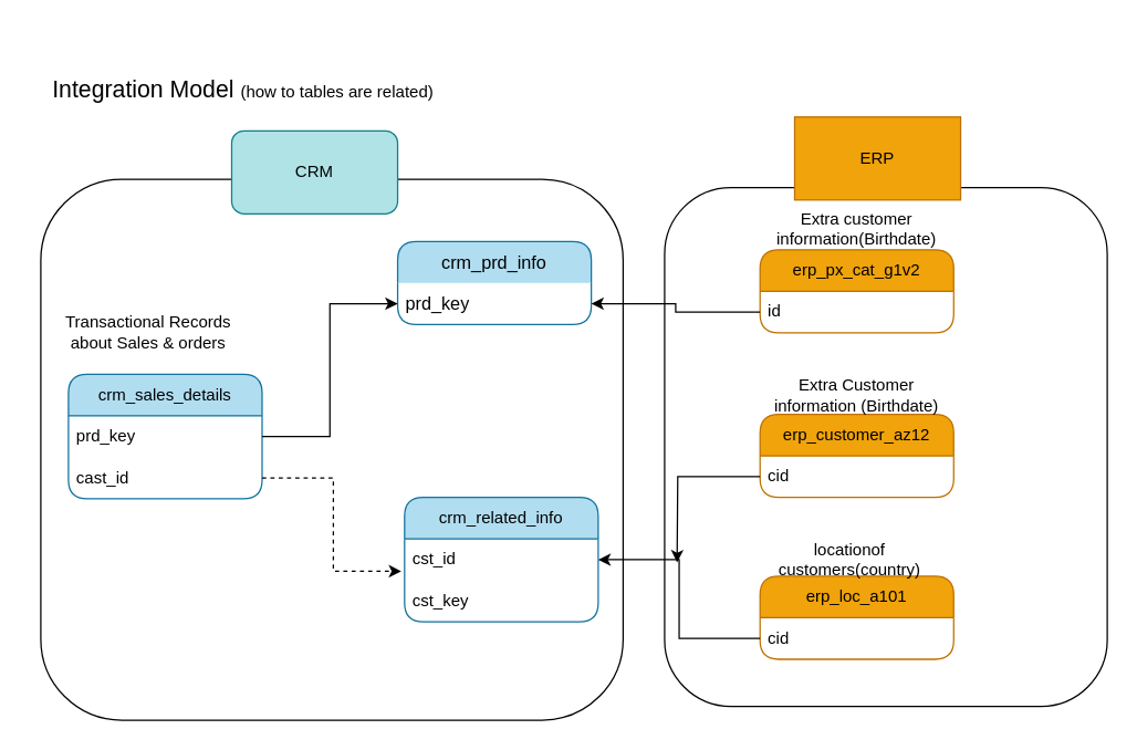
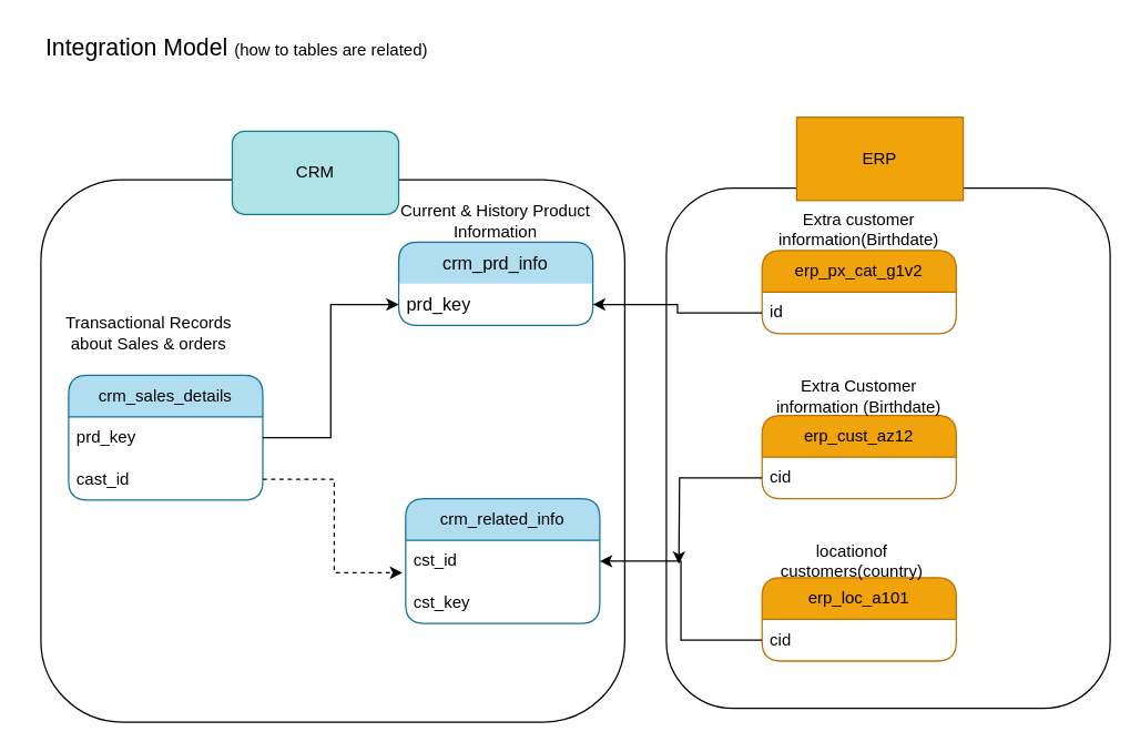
  <mxCell id="0" />
  <mxCell id="1" parent="0" />
  <mxCell id="2" value="&lt;font&gt;crm_prd_info&lt;/font&gt;" style="swimlane;fontStyle=0;childLayout=stackLayout;horizontal=1;startSize=30;horizontalStack=0;resizeParent=1;resizeParentMax=0;resizeLast=0;collapsible=1;marginBottom=0;whiteSpace=wrap;html=1;fontSize=13;fillColor=#b1ddf0;strokeColor=#10739e;rounded=1;swimlaneLine=0;" vertex="1" parent="1"><mxGeometry x="287" y="174" width="140" height="60" as="geometry" /></mxCell>
  <mxCell id="3" value="prd_key" style="text;align=left;verticalAlign=middle;spacingLeft=4;spacingRight=4;overflow=hidden;points=[[0,0.5],[1,0.5]];portConstraint=eastwest;rotatable=0;whiteSpace=wrap;html=1;fontSize=13;rounded=1;swimlaneLine=0;fillColor=none;strokeColor=none;" vertex="1" parent="2"><mxGeometry y="30" width="140" height="30" as="geometry" /></mxCell>
  <mxCell id="4" value="crm_sales_details" style="swimlane;fontStyle=0;childLayout=stackLayout;horizontal=1;startSize=30;horizontalStack=0;resizeParent=1;resizeParentMax=0;resizeLast=0;collapsible=1;marginBottom=0;whiteSpace=wrap;html=1;rounded=1;fillColor=#b1ddf0;strokeColor=#10739e;" vertex="1" parent="1"><mxGeometry x="49" y="270" width="140" height="90" as="geometry" /></mxCell>
  <mxCell id="5" value="prd_key" style="text;strokeColor=none;fillColor=none;align=left;verticalAlign=middle;spacingLeft=4;spacingRight=4;overflow=hidden;points=[[0,0.5],[1,0.5]];portConstraint=eastwest;rotatable=0;whiteSpace=wrap;html=1;rounded=1;" vertex="1" parent="4"><mxGeometry y="30" width="140" height="30" as="geometry" /></mxCell>
  <mxCell id="6" value="cast_id" style="text;strokeColor=none;fillColor=none;align=left;verticalAlign=middle;spacingLeft=4;spacingRight=4;overflow=hidden;points=[[0,0.5],[1,0.5]];portConstraint=eastwest;rotatable=0;whiteSpace=wrap;html=1;rounded=1;" vertex="1" parent="4"><mxGeometry y="60" width="140" height="30" as="geometry" /></mxCell>
  <mxCell id="7" value="crm_related_info" style="swimlane;fontStyle=0;childLayout=stackLayout;horizontal=1;startSize=30;horizontalStack=0;resizeParent=1;resizeParentMax=0;resizeLast=0;collapsible=1;marginBottom=0;whiteSpace=wrap;html=1;rounded=1;fillColor=#b1ddf0;strokeColor=#10739e;" vertex="1" parent="1"><mxGeometry x="292" y="359" width="140" height="90" as="geometry" /></mxCell>
  <mxCell id="8" value="cst_id" style="text;strokeColor=none;fillColor=none;align=left;verticalAlign=middle;spacingLeft=4;spacingRight=4;overflow=hidden;points=[[0,0.5],[1,0.5]];portConstraint=eastwest;rotatable=0;whiteSpace=wrap;html=1;rounded=1;" vertex="1" parent="7"><mxGeometry y="30" width="140" height="30" as="geometry" /></mxCell>
  <mxCell id="9" value="cst_key" style="text;strokeColor=none;fillColor=none;align=left;verticalAlign=middle;spacingLeft=4;spacingRight=4;overflow=hidden;points=[[0,0.5],[1,0.5]];portConstraint=eastwest;rotatable=0;whiteSpace=wrap;html=1;rounded=1;" vertex="1" parent="7"><mxGeometry y="60" width="140" height="30" as="geometry" /></mxCell>
  <mxCell id="10" value="Transactional Records about Sales &amp;amp; orders" style="text;html=1;align=center;verticalAlign=middle;whiteSpace=wrap;rounded=0;" vertex="1" parent="1"><mxGeometry x="32" y="225" width="150" height="30" as="geometry" /></mxCell>
+ <mxCell id="11" value="Current &amp;amp; History Product Information" style="text;html=1;align=center;verticalAlign=middle;whiteSpace=wrap;rounded=0;" vertex="1" parent="1"><mxGeometry x="287" y="144" width="140" height="30" as="geometry" /></mxCell>
  <mxCell id="12" style="edgeStyle=orthogonalEdgeStyle;rounded=0;orthogonalLoop=1;jettySize=auto;html=1;entryX=-0.017;entryY=0.778;entryDx=0;entryDy=0;entryPerimeter=0;dashed=1;" edge="1" parent="1" source="6" target="8"><mxGeometry relative="1" as="geometry" /></mxCell>
  <mxCell id="13" style="edgeStyle=orthogonalEdgeStyle;rounded=0;orthogonalLoop=1;jettySize=auto;html=1;entryX=0;entryY=0.5;entryDx=0;entryDy=0;" edge="1" parent="1" source="5" target="3"><mxGeometry relative="1" as="geometry" /></mxCell>
  <mxCell id="14" value="erp_px_cat_g1v2" style="swimlane;fontStyle=0;childLayout=stackLayout;horizontal=1;startSize=30;horizontalStack=0;resizeParent=1;resizeParentMax=0;resizeLast=0;collapsible=1;marginBottom=0;whiteSpace=wrap;html=1;rounded=1;fillColor=#f0a30a;strokeColor=#BD7000;fontColor=#000000;" vertex="1" parent="1"><mxGeometry x="549" y="180" width="140" height="60" as="geometry" /></mxCell>
  <mxCell id="15" value="id" style="text;strokeColor=none;fillColor=none;align=left;verticalAlign=middle;spacingLeft=4;spacingRight=4;overflow=hidden;points=[[0,0.5],[1,0.5]];portConstraint=eastwest;rotatable=0;whiteSpace=wrap;html=1;rounded=1;" vertex="1" parent="14"><mxGeometry y="30" width="140" height="30" as="geometry" /></mxCell>
- <mxCell id="16" value="erp_customer_az12" style="swimlane;fontStyle=0;childLayout=stackLayout;horizontal=1;startSize=30;horizontalStack=0;resizeParent=1;resizeParentMax=0;resizeLast=0;collapsible=1;marginBottom=0;whiteSpace=wrap;html=1;rounded=1;fillColor=#f0a30a;strokeColor=#BD7000;fontColor=#000000;" vertex="1" parent="1"><mxGeometry x="549" y="299" width="140" height="60" as="geometry" /></mxCell>
+ <mxCell id="16" value="erp_cust_az12" style="swimlane;fontStyle=0;childLayout=stackLayout;horizontal=1;startSize=30;horizontalStack=0;resizeParent=1;resizeParentMax=0;resizeLast=0;collapsible=1;marginBottom=0;whiteSpace=wrap;html=1;rounded=1;fillColor=#f0a30a;strokeColor=#BD7000;fontColor=#000000;" vertex="1" parent="1"><mxGeometry x="549" y="299" width="140" height="60" as="geometry" /></mxCell>
  <mxCell id="17" style="edgeStyle=orthogonalEdgeStyle;rounded=0;orthogonalLoop=1;jettySize=auto;html=1;" edge="1" parent="16" source="18"><mxGeometry relative="1" as="geometry"><mxPoint x="-60" y="107" as="targetPoint" /></mxGeometry></mxCell>
  <mxCell id="18" value="cid" style="text;strokeColor=none;fillColor=none;align=left;verticalAlign=middle;spacingLeft=4;spacingRight=4;overflow=hidden;points=[[0,0.5],[1,0.5]];portConstraint=eastwest;rotatable=0;whiteSpace=wrap;html=1;rounded=1;" vertex="1" parent="16"><mxGeometry y="30" width="140" height="30" as="geometry" /></mxCell>
  <mxCell id="19" value="erp_loc_a101" style="swimlane;fontStyle=0;childLayout=stackLayout;horizontal=1;startSize=30;horizontalStack=0;resizeParent=1;resizeParentMax=0;resizeLast=0;collapsible=1;marginBottom=0;whiteSpace=wrap;html=1;rounded=1;fillColor=#f0a30a;strokeColor=#BD7000;fontColor=#000000;" vertex="1" parent="1"><mxGeometry x="549" y="416" width="140" height="60" as="geometry" /></mxCell>
  <mxCell id="20" value="cid" style="text;strokeColor=none;fillColor=none;align=left;verticalAlign=middle;spacingLeft=4;spacingRight=4;overflow=hidden;points=[[0,0.5],[1,0.5]];portConstraint=eastwest;rotatable=0;whiteSpace=wrap;html=1;rounded=1;" vertex="1" parent="19"><mxGeometry y="30" width="140" height="30" as="geometry" /></mxCell>
  <mxCell id="21" value="Extra customer information(Birthdate)" style="text;html=1;align=center;verticalAlign=middle;whiteSpace=wrap;rounded=0;" vertex="1" parent="1"><mxGeometry x="574" y="150" width="90" height="30" as="geometry" /></mxCell>
  <mxCell id="22" value="Extra Customer information (Birthdate)" style="text;html=1;align=center;verticalAlign=middle;whiteSpace=wrap;rounded=0;" vertex="1" parent="1"><mxGeometry x="554" y="270" width="130" height="30" as="geometry" /></mxCell>
  <mxCell id="23" value="locationof customers(country)" style="text;html=1;align=center;verticalAlign=middle;whiteSpace=wrap;rounded=0;" vertex="1" parent="1"><mxGeometry x="569" y="389" width="90" height="30" as="geometry" /></mxCell>
  <mxCell id="24" style="edgeStyle=orthogonalEdgeStyle;rounded=0;orthogonalLoop=1;jettySize=auto;html=1;entryX=1;entryY=0.5;entryDx=0;entryDy=0;" edge="1" parent="1" source="20" target="8"><mxGeometry relative="1" as="geometry" /></mxCell>
  <mxCell id="25" style="edgeStyle=orthogonalEdgeStyle;rounded=0;orthogonalLoop=1;jettySize=auto;html=1;entryX=1;entryY=0.5;entryDx=0;entryDy=0;" edge="1" parent="1" source="15" target="3"><mxGeometry relative="1" as="geometry" /></mxCell>
- <mxCell id="26" value="&lt;font style=&quot;font-size: 17px;&quot;&gt;Integration Model &lt;/font&gt;(how to tables are related)" style="text;html=1;align=center;verticalAlign=middle;resizable=0;points=[];autosize=1;strokeColor=none;fillColor=none;" vertex="1" parent="1"><mxGeometry x="25" y="50" width="300" height="30" as="geometry" /></mxCell>
+ <mxCell id="26" value="&lt;font style=&quot;font-size: 17px;&quot;&gt;Integration Model &lt;/font&gt;(how to tables are related)" style="text;html=1;align=center;verticalAlign=middle;resizable=0;points=[];autosize=1;strokeColor=none;fillColor=none;" vertex="1" parent="1"><mxGeometry x="20" y="20" width="300" height="30" as="geometry" /></mxCell>
  <mxCell id="27" value="" style="rounded=1;whiteSpace=wrap;html=1;fillColor=none;" vertex="1" parent="1"><mxGeometry x="29" y="129" width="421" height="391" as="geometry" /></mxCell>
  <mxCell id="28" value="Text" style="text;html=1;align=center;verticalAlign=middle;whiteSpace=wrap;rounded=0;" vertex="1" parent="1"><mxGeometry x="210" y="114" width="60" height="30" as="geometry" /></mxCell>
  <mxCell id="29" value="CRM" style="rounded=1;whiteSpace=wrap;html=1;fillColor=#b0e3e6;strokeColor=#0e8088;" vertex="1" parent="1"><mxGeometry x="167" y="94" width="120" height="60" as="geometry" /></mxCell>
  <mxCell id="30" value="" style="rounded=1;whiteSpace=wrap;html=1;fillColor=none;" vertex="1" parent="1"><mxGeometry x="480" y="135" width="320" height="375" as="geometry" /></mxCell>
  <mxCell id="31" value="ERP" style="rounded=0;whiteSpace=wrap;html=1;fillColor=#f0a30a;strokeColor=#BD7000;fontColor=#000000;" vertex="1" parent="1"><mxGeometry x="574" y="84" width="120" height="60" as="geometry" /></mxCell>
